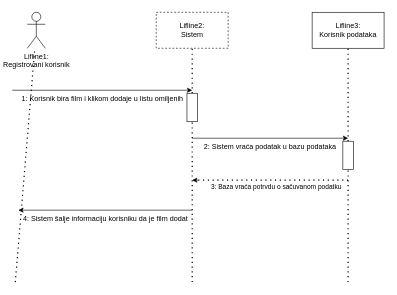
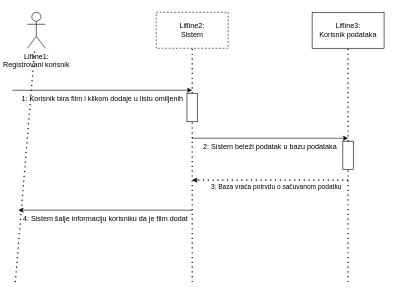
  <mxCell id="0" />
  <mxCell id="1" parent="0" />
  <mxCell id="2" value="Lifline2:&lt;br&gt;Sistem" style="rounded=0;whiteSpace=wrap;html=1;dashed=1;" vertex="1" parent="1"><mxGeometry x="260" y="20" width="120" height="60" as="geometry" /></mxCell>
  <mxCell id="3" value="Lifline3:&lt;br&gt;Korisnik podataka" style="rounded=0;whiteSpace=wrap;html=1;" vertex="1" parent="1"><mxGeometry x="520" y="20" width="120" height="60" as="geometry" /></mxCell>
  <mxCell id="4" value="&lt;div&gt;Lifline1:&lt;/div&gt;Registrovani korisnik" style="shape=umlActor;verticalLabelPosition=bottom;verticalAlign=top;html=1;outlineConnect=0;" vertex="1" parent="1"><mxGeometry x="45" y="20" width="30" height="60" as="geometry" /></mxCell>
  <mxCell id="5" value="" style="endArrow=none;dashed=1;html=1;dashPattern=1 3;strokeWidth=2;rounded=0;" edge="1" parent="1" target="4"><mxGeometry width="50" height="50" relative="1" as="geometry"><mxPoint x="25" y="470" as="sourcePoint" /><mxPoint x="24.5" y="170" as="targetPoint" /><Array as="points" /></mxGeometry></mxCell>
  <mxCell id="6" value="" style="endArrow=none;dashed=1;html=1;dashPattern=1 3;strokeWidth=2;rounded=0;entryX=0.5;entryY=1;entryDx=0;entryDy=0;" edge="1" parent="1" source="15" target="2"><mxGeometry width="50" height="50" relative="1" as="geometry"><mxPoint x="320" y="470" as="sourcePoint" /><mxPoint x="380" y="280" as="targetPoint" /></mxGeometry></mxCell>
  <mxCell id="7" value="" style="endArrow=none;dashed=1;html=1;dashPattern=1 3;strokeWidth=2;rounded=0;entryX=0.5;entryY=1;entryDx=0;entryDy=0;" edge="1" parent="1" source="13" target="3"><mxGeometry width="50" height="50" relative="1" as="geometry"><mxPoint x="580" y="470" as="sourcePoint" /><mxPoint x="380" y="280" as="targetPoint" /></mxGeometry></mxCell>
  <mxCell id="8" value="" style="endArrow=classic;html=1;rounded=0;" edge="1" parent="1"><mxGeometry width="50" height="50" relative="1" as="geometry"><mxPoint x="20" y="150" as="sourcePoint" /><mxPoint x="320" y="150" as="targetPoint" /></mxGeometry></mxCell>
  <mxCell id="9" value="1: Korisnik bira film i klikom dodaje u listu omiljenih" style="text;html=1;align=center;verticalAlign=middle;resizable=0;points=[];autosize=1;strokeColor=none;fillColor=none;" vertex="1" parent="1"><mxGeometry x="25" y="150" width="290" height="30" as="geometry" /></mxCell>
  <mxCell id="10" value="" style="endArrow=classic;html=1;rounded=0;" edge="1" parent="1"><mxGeometry width="50" height="50" relative="1" as="geometry"><mxPoint x="320" y="230" as="sourcePoint" /><mxPoint x="580" y="230" as="targetPoint" /></mxGeometry></mxCell>
- <mxCell id="11" value="2: Sistem vraća podatak u bazu podataka" style="text;html=1;align=center;verticalAlign=middle;whiteSpace=wrap;rounded=0;" vertex="1" parent="1"><mxGeometry x="330" y="230" width="240" height="30" as="geometry" /></mxCell>
+ <mxCell id="11" value="2: Sistem beleži podatak u bazu podataka" style="text;html=1;align=center;verticalAlign=middle;whiteSpace=wrap;rounded=0;" vertex="1" parent="1"><mxGeometry x="330" y="230" width="240" height="30" as="geometry" /></mxCell>
  <mxCell id="12" value="" style="endArrow=none;dashed=1;html=1;dashPattern=1 3;strokeWidth=2;rounded=0;entryX=0;entryY=0.5;entryDx=0;entryDy=0;" edge="1" parent="1" target="13"><mxGeometry width="50" height="50" relative="1" as="geometry"><mxPoint x="580" y="470" as="sourcePoint" /><mxPoint x="590" y="320" as="targetPoint" /><Array as="points" /></mxGeometry></mxCell>
  <mxCell id="13" value="" style="rounded=0;whiteSpace=wrap;html=1;rotation=90;" vertex="1" parent="1"><mxGeometry x="556.25" y="250" width="47.5" height="17.5" as="geometry" /></mxCell>
  <mxCell id="14" value="" style="endArrow=none;dashed=1;html=1;dashPattern=1 3;strokeWidth=2;rounded=0;entryX=0;entryY=0.5;entryDx=0;entryDy=0;" edge="1" parent="1" target="15"><mxGeometry width="50" height="50" relative="1" as="geometry"><mxPoint x="320" y="470" as="sourcePoint" /><mxPoint x="320" y="80" as="targetPoint" /></mxGeometry></mxCell>
  <mxCell id="15" value="" style="rounded=0;whiteSpace=wrap;html=1;rotation=90;" vertex="1" parent="1"><mxGeometry x="296.25" y="170" width="47.5" height="17.5" as="geometry" /></mxCell>
  <mxCell id="16" value="" style="endArrow=none;dashed=1;html=1;dashPattern=1 3;strokeWidth=2;rounded=0;" edge="1" parent="1"><mxGeometry width="50" height="50" relative="1" as="geometry"><mxPoint x="580" y="300" as="sourcePoint" /><mxPoint x="320" y="300" as="targetPoint" /><Array as="points" /></mxGeometry></mxCell>
  <mxCell id="17" value="3: Baza vraća potrvdu o sačuvanom podatku" style="edgeLabel;html=1;align=center;verticalAlign=middle;resizable=0;points=[];" vertex="1" connectable="0" parent="16"><mxGeometry x="-0.068" y="-4" relative="1" as="geometry"><mxPoint y="14" as="offset" /></mxGeometry></mxCell>
  <mxCell id="18" value="" style="endArrow=classic;html=1;rounded=0;" edge="1" parent="1"><mxGeometry width="50" height="50" relative="1" as="geometry"><mxPoint x="330" y="300" as="sourcePoint" /><mxPoint x="320" y="300" as="targetPoint" /></mxGeometry></mxCell>
  <mxCell id="19" value="" style="endArrow=classic;html=1;rounded=0;" edge="1" parent="1"><mxGeometry width="50" height="50" relative="1" as="geometry"><mxPoint x="320" y="350" as="sourcePoint" /><mxPoint x="30" y="350" as="targetPoint" /></mxGeometry></mxCell>
  <mxCell id="20" value="4: Sistem šalje informaciju korisniku da je film dodat" style="text;html=1;align=center;verticalAlign=middle;resizable=0;points=[];autosize=1;strokeColor=none;fillColor=none;" vertex="1" parent="1"><mxGeometry x="25" y="350" width="300" height="30" as="geometry" /></mxCell>
